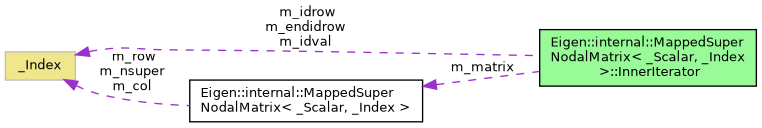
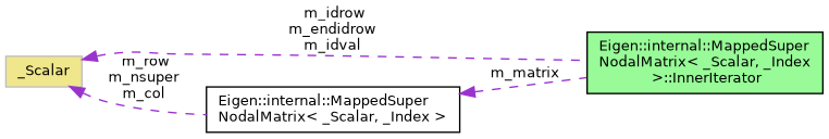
  digraph {
    rankdir=LR
    node [color=black fontname=Helvetica fontsize=10 shape=record style=filled]
    edge [color=darkorchid3 dir=back fontname=Helvetica fontsize=10 labelfontname=Helvetica labelfontsize=10 style=dashed]
    n1 [fillcolor=palegreen fontcolor=black height=0.2 label="Eigen::internal::MappedSuper\lNodalMatrix\< _Scalar, _Index\l \>::InnerIterator" width=0.4]
-   n2 [color=grey75 fillcolor=khaki height=0.2 label=_Index width=0.4]
+   n2 [color=grey75 fillcolor=khaki height=0.2 label=_Scalar width=0.4]
    n3 [fillcolor=white height=0.2 label="Eigen::internal::MappedSuper\lNodalMatrix\< _Scalar, _Index \>" width=0.4]
    n2 -> n1 [label=" m_idrow\nm_endidrow\nm_idval"]
    n2 -> n3 [label=" m_row\nm_nsuper\nm_col"]
    n3 -> n1 [label=" m_matrix"]
  }
